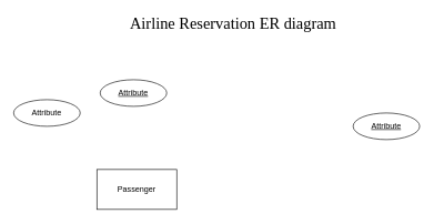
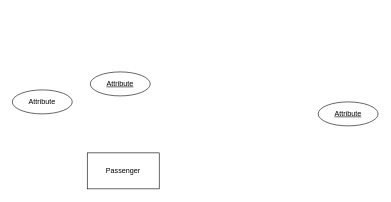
  <mxCell id="0" />
  <mxCell id="1" parent="0" />
- <mxCell id="2" value="&lt;font face=&quot;Times New Roman&quot; style=&quot;font-size: 24px;&quot;&gt;Airline Reservation ER diagram&lt;/font&gt;" style="text;html=1;strokeColor=none;fillColor=none;align=center;verticalAlign=middle;whiteSpace=wrap;rounded=0;" vertex="1" parent="1"><mxGeometry x="180" y="20" width="340" height="30" as="geometry" /></mxCell>
  <mxCell id="3" value="Passenger" style="rounded=0;whiteSpace=wrap;html=1;" vertex="1" parent="1"><mxGeometry x="145" y="254" width="120" height="60" as="geometry" /></mxCell>
  <mxCell id="4" value="Attribute" style="ellipse;whiteSpace=wrap;html=1;align=center;fontStyle=4;" vertex="1" parent="1"><mxGeometry x="530" y="169" width="100" height="40" as="geometry" /></mxCell>
  <mxCell id="5" value="Attribute" style="ellipse;whiteSpace=wrap;html=1;align=center;" vertex="1" parent="1"><mxGeometry x="20" y="149" width="100" height="40" as="geometry" /></mxCell>
  <mxCell id="6" value="Attribute" style="ellipse;whiteSpace=wrap;html=1;align=center;fontStyle=4;" vertex="1" parent="1"><mxGeometry x="150" y="119" width="100" height="40" as="geometry" /></mxCell>
